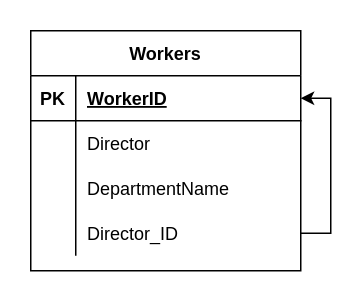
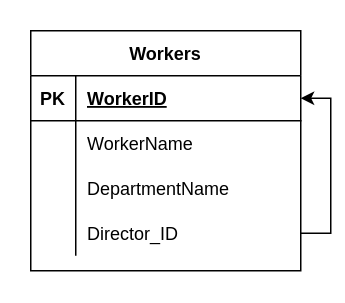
  <mxCell id="0" />
  <mxCell id="1" parent="0" />
  <mxCell id="2" value="Workers" style="shape=table;startSize=30;container=1;collapsible=1;childLayout=tableLayout;fixedRows=1;rowLines=0;fontStyle=1;align=center;resizeLast=1;" parent="1" vertex="1"><mxGeometry x="20" y="20" width="180" height="160" as="geometry" /></mxCell>
  <mxCell id="3" value="" style="shape=tableRow;horizontal=0;startSize=0;swimlaneHead=0;swimlaneBody=0;fillColor=none;collapsible=0;dropTarget=0;points=[[0,0.5],[1,0.5]];portConstraint=eastwest;top=0;left=0;right=0;bottom=1;" parent="2" vertex="1"><mxGeometry y="30" width="180" height="30" as="geometry" /></mxCell>
  <mxCell id="4" value="PK" style="shape=partialRectangle;connectable=0;fillColor=none;top=0;left=0;bottom=0;right=0;fontStyle=1;overflow=hidden;" parent="3" vertex="1"><mxGeometry width="30" height="30" as="geometry"><mxRectangle width="30" height="30" as="alternateBounds" /></mxGeometry></mxCell>
  <mxCell id="5" value="WorkerID" style="shape=partialRectangle;connectable=0;fillColor=none;top=0;left=0;bottom=0;right=0;align=left;spacingLeft=6;fontStyle=5;overflow=hidden;" parent="3" vertex="1"><mxGeometry x="30" width="150" height="30" as="geometry"><mxRectangle width="150" height="30" as="alternateBounds" /></mxGeometry></mxCell>
  <mxCell id="6" value="" style="shape=tableRow;horizontal=0;startSize=0;swimlaneHead=0;swimlaneBody=0;fillColor=none;collapsible=0;dropTarget=0;points=[[0,0.5],[1,0.5]];portConstraint=eastwest;top=0;left=0;right=0;bottom=0;" parent="2" vertex="1"><mxGeometry y="60" width="180" height="30" as="geometry" /></mxCell>
  <mxCell id="7" value="" style="shape=partialRectangle;connectable=0;fillColor=none;top=0;left=0;bottom=0;right=0;editable=1;overflow=hidden;" parent="6" vertex="1"><mxGeometry width="30" height="30" as="geometry"><mxRectangle width="30" height="30" as="alternateBounds" /></mxGeometry></mxCell>
- <mxCell id="8" value="Director" style="shape=partialRectangle;connectable=0;fillColor=none;top=0;left=0;bottom=0;right=0;align=left;spacingLeft=6;overflow=hidden;" parent="6" vertex="1"><mxGeometry x="30" width="150" height="30" as="geometry"><mxRectangle width="150" height="30" as="alternateBounds" /></mxGeometry></mxCell>
+ <mxCell id="8" value="WorkerName" style="shape=partialRectangle;connectable=0;fillColor=none;top=0;left=0;bottom=0;right=0;align=left;spacingLeft=6;overflow=hidden;" parent="6" vertex="1"><mxGeometry x="30" width="150" height="30" as="geometry"><mxRectangle width="150" height="30" as="alternateBounds" /></mxGeometry></mxCell>
  <mxCell id="9" value="" style="shape=tableRow;horizontal=0;startSize=0;swimlaneHead=0;swimlaneBody=0;fillColor=none;collapsible=0;dropTarget=0;points=[[0,0.5],[1,0.5]];portConstraint=eastwest;top=0;left=0;right=0;bottom=0;" parent="2" vertex="1"><mxGeometry y="90" width="180" height="30" as="geometry" /></mxCell>
  <mxCell id="10" value="" style="shape=partialRectangle;connectable=0;fillColor=none;top=0;left=0;bottom=0;right=0;editable=1;overflow=hidden;" parent="9" vertex="1"><mxGeometry width="30" height="30" as="geometry"><mxRectangle width="30" height="30" as="alternateBounds" /></mxGeometry></mxCell>
  <mxCell id="11" value="DepartmentName" style="shape=partialRectangle;connectable=0;fillColor=none;top=0;left=0;bottom=0;right=0;align=left;spacingLeft=6;overflow=hidden;" parent="9" vertex="1"><mxGeometry x="30" width="150" height="30" as="geometry"><mxRectangle width="150" height="30" as="alternateBounds" /></mxGeometry></mxCell>
  <mxCell id="12" style="edgeStyle=orthogonalEdgeStyle;rounded=0;orthogonalLoop=1;jettySize=auto;html=1;" edge="1" parent="2" source="13" target="3"><mxGeometry relative="1" as="geometry"><Array as="points"><mxPoint x="200" y="135" /><mxPoint x="200" y="45" /></Array></mxGeometry></mxCell>
  <mxCell id="13" style="shape=tableRow;horizontal=0;startSize=0;swimlaneHead=0;swimlaneBody=0;fillColor=none;collapsible=0;dropTarget=0;points=[[0,0.5],[1,0.5]];portConstraint=eastwest;top=0;left=0;right=0;bottom=0;" vertex="1" parent="2"><mxGeometry y="120" width="180" height="30" as="geometry" /></mxCell>
  <mxCell id="14" style="shape=partialRectangle;connectable=0;fillColor=none;top=0;left=0;bottom=0;right=0;editable=1;overflow=hidden;" vertex="1" parent="13"><mxGeometry width="30" height="30" as="geometry"><mxRectangle width="30" height="30" as="alternateBounds" /></mxGeometry></mxCell>
  <mxCell id="15" value="Director_ID" style="shape=partialRectangle;connectable=0;fillColor=none;top=0;left=0;bottom=0;right=0;align=left;spacingLeft=6;overflow=hidden;" vertex="1" parent="13"><mxGeometry x="30" width="150" height="30" as="geometry"><mxRectangle width="150" height="30" as="alternateBounds" /></mxGeometry></mxCell>
